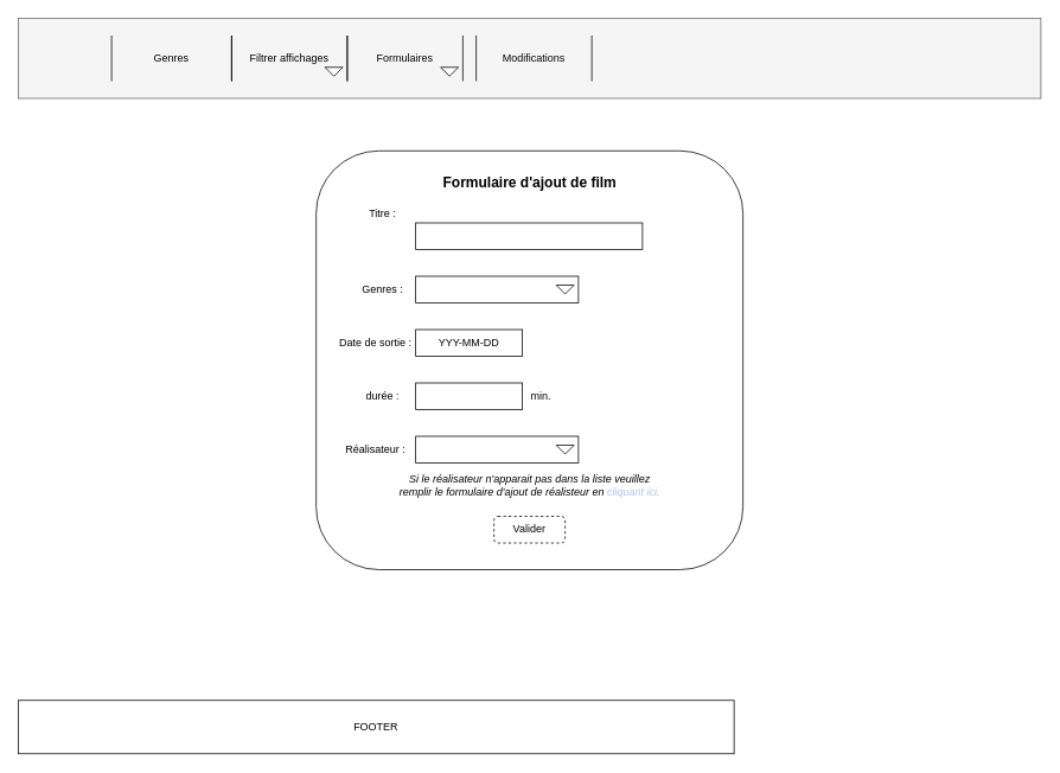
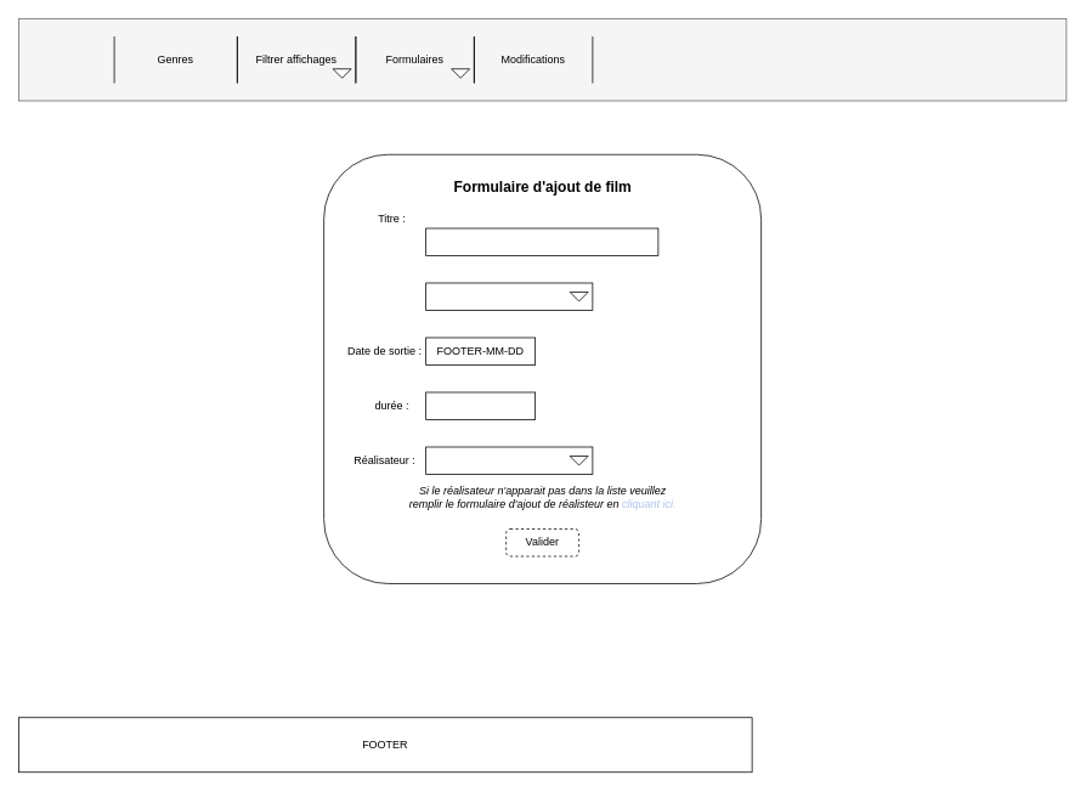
  <mxCell id="0" />
  <mxCell id="1" parent="0" />
  <mxCell id="2" value="" style="rounded=0;whiteSpace=wrap;html=1;fillColor=#f5f5f5;fontColor=#333333;strokeColor=#666666;" vertex="1" parent="1"><mxGeometry x="20" width="1150" height="90" as="geometry" y="20" /></mxCell>
  <mxCell id="3" value="Filtrer affichages" style="shape=partialRectangle;whiteSpace=wrap;html=1;bottom=0;top=0;fillColor=none;" vertex="1" parent="1"><mxGeometry x="260" y="40" width="130" height="50" as="geometry" /></mxCell>
  <mxCell id="4" value="Formulaires" style="shape=partialRectangle;whiteSpace=wrap;html=1;bottom=0;top=0;fillColor=none;" vertex="1" parent="1"><mxGeometry x="390" y="40" width="130" height="50" as="geometry" /></mxCell>
- <mxCell id="5" value="Modifications" style="shape=partialRectangle;whiteSpace=wrap;html=1;bottom=0;top=0;fillColor=none;" vertex="1" parent="1"><mxGeometry x="535" y="40" width="130" height="50" as="geometry" /></mxCell>
+ <mxCell id="5" value="Modifications" style="shape=partialRectangle;whiteSpace=wrap;html=1;bottom=0;top=0;fillColor=none;" vertex="1" parent="1"><mxGeometry x="520" y="40" width="130" height="50" as="geometry" /></mxCell>
  <mxCell id="6" value="&lt;p style=&quot;line-height: 120%;&quot;&gt;Genres&lt;/p&gt;" style="shape=partialRectangle;whiteSpace=wrap;html=1;bottom=0;top=0;fillColor=none;" vertex="1" parent="1"><mxGeometry x="125" y="40" width="135" height="50" as="geometry" /></mxCell>
  <mxCell id="7" value="" style="triangle;whiteSpace=wrap;html=1;rotation=90;" vertex="1" parent="1"><mxGeometry x="370" y="70" width="10" height="20" as="geometry" /></mxCell>
  <mxCell id="8" value="" style="triangle;whiteSpace=wrap;html=1;rotation=90;" vertex="1" parent="1"><mxGeometry x="500" y="70" width="10" height="20" as="geometry" /></mxCell>
  <mxCell id="9" value="FOOTER" style="rounded=0;whiteSpace=wrap;html=1;resizeWidth=0;" vertex="1" parent="1"><mxGeometry x="20" y="787" width="805" height="60" as="geometry" /></mxCell>
  <mxCell id="10" value="" style="rounded=1;whiteSpace=wrap;html=1;" vertex="1" parent="1"><mxGeometry x="355" y="169" width="480" height="471" as="geometry" /></mxCell>
  <mxCell id="11" value="" style="rounded=0;whiteSpace=wrap;html=1;" vertex="1" parent="1"><mxGeometry x="467" y="250" width="255" height="30" as="geometry" /></mxCell>
  <mxCell id="12" value="&lt;b&gt;&lt;font style=&quot;font-size: 16px;&quot;&gt;Formulaire d'ajout de film&lt;/font&gt;&lt;/b&gt;" style="text;html=1;strokeColor=none;fillColor=none;align=center;verticalAlign=middle;whiteSpace=wrap;rounded=0;" vertex="1" parent="1"><mxGeometry x="493.5" y="190" width="203" height="30" as="geometry" /></mxCell>
  <mxCell id="13" value="Titre :" style="text;html=1;strokeColor=none;fillColor=none;align=center;verticalAlign=middle;whiteSpace=wrap;rounded=0;" vertex="1" parent="1"><mxGeometry x="400" y="225" width="60" height="30" as="geometry" /></mxCell>
- <mxCell id="14" value="Genres :" style="text;html=1;strokeColor=none;fillColor=none;align=center;verticalAlign=middle;whiteSpace=wrap;rounded=0;" vertex="1" parent="1"><mxGeometry x="400" y="310" width="60" height="30" as="geometry" /></mxCell>
  <mxCell id="15" value="" style="rounded=0;whiteSpace=wrap;html=1;" vertex="1" parent="1"><mxGeometry x="467" y="310" width="183" height="30" as="geometry" /></mxCell>
  <mxCell id="16" value="" style="triangle;whiteSpace=wrap;html=1;rotation=90;" vertex="1" parent="1"><mxGeometry x="630" y="315" width="10" height="20" as="geometry" /></mxCell>
- <mxCell id="17" value="YYY-MM-DD" style="rounded=0;whiteSpace=wrap;html=1;" vertex="1" parent="1"><mxGeometry x="467" y="370" width="120" height="30" as="geometry" /></mxCell>
+ <mxCell id="17" value="FOOTER-MM-DD" style="rounded=0;whiteSpace=wrap;html=1;" vertex="1" parent="1"><mxGeometry x="467" y="370" width="120" height="30" as="geometry" /></mxCell>
  <mxCell id="18" value="Date de sortie :" style="text;html=1;strokeColor=none;fillColor=none;align=center;verticalAlign=middle;whiteSpace=wrap;rounded=0;" vertex="1" parent="1"><mxGeometry x="377" y="370" width="90" height="30" as="geometry" /></mxCell>
  <mxCell id="19" value="" style="rounded=0;whiteSpace=wrap;html=1;" vertex="1" parent="1"><mxGeometry x="467" y="430" width="120" height="30" as="geometry" /></mxCell>
  <mxCell id="20" value="durée :" style="text;html=1;strokeColor=none;fillColor=none;align=center;verticalAlign=middle;whiteSpace=wrap;rounded=0;" vertex="1" parent="1"><mxGeometry x="400" y="430" width="60" height="30" as="geometry" /></mxCell>
- <mxCell id="21" value="min." style="text;html=1;strokeColor=none;fillColor=none;align=center;verticalAlign=middle;whiteSpace=wrap;rounded=0;" vertex="1" parent="1"><mxGeometry x="594.5" y="430" width="25.5" height="30" as="geometry" /></mxCell>
  <mxCell id="22" value="" style="rounded=0;whiteSpace=wrap;html=1;" vertex="1" parent="1"><mxGeometry x="467" y="490" width="183" height="30" as="geometry" /></mxCell>
  <mxCell id="23" value="" style="triangle;whiteSpace=wrap;html=1;rotation=90;" vertex="1" parent="1"><mxGeometry x="630" y="495" width="10" height="20" as="geometry" /></mxCell>
  <mxCell id="24" value="Réalisateur :" style="text;html=1;strokeColor=none;fillColor=none;align=center;verticalAlign=middle;whiteSpace=wrap;rounded=0;" vertex="1" parent="1"><mxGeometry x="382" y="490" width="80" height="30" as="geometry" /></mxCell>
  <mxCell id="25" value="Valider" style="rounded=1;whiteSpace=wrap;html=1;dashed=1;" vertex="1" parent="1"><mxGeometry x="555" y="580" width="80" height="30" as="geometry" /></mxCell>
  <mxCell id="26" value="&lt;i&gt;Si le réalisateur n'apparait pas dans la liste veuillez remplir le formulaire d'ajout de réalisteur en &lt;font color=&quot;#a9c4eb&quot;&gt;cliquant ici.&lt;/font&gt;&lt;/i&gt;" style="text;html=1;strokeColor=none;fillColor=none;align=center;verticalAlign=middle;whiteSpace=wrap;rounded=0;" vertex="1" parent="1"><mxGeometry x="438.5" y="530" width="313" height="30" as="geometry" /></mxCell>
